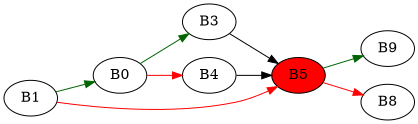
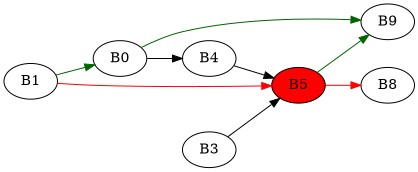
  strict digraph {
    rankdir=LR
    edge [color=darkgreen]
    B1 [entry=true]
    n2 [label=B0]
    B5 [fillcolor=red style=filled]
    B3
    B4
    B9
    B8
    B1 -> n2
    B1 -> B5 [color=red]
-   n2 -> B3
-   n2 -> B4 [color=red]
+   n2 -> B9
+   n2 -> B4 [color=black]
    B5 -> B9
    B5 -> B8 [color=red]
    B3 -> B5 [color=""]
    B4 -> B5 [color=""]
  }
